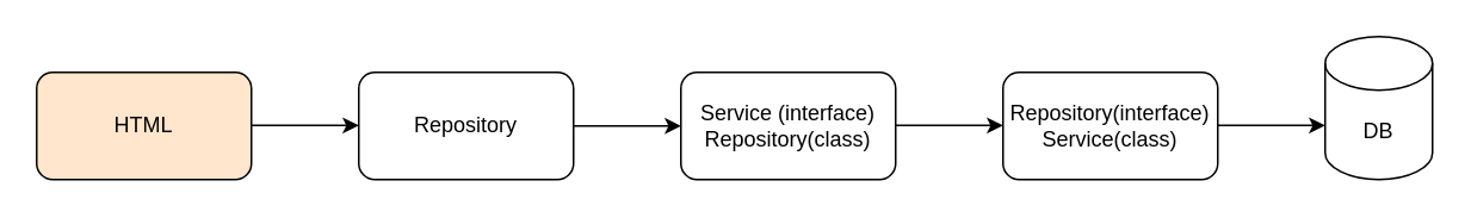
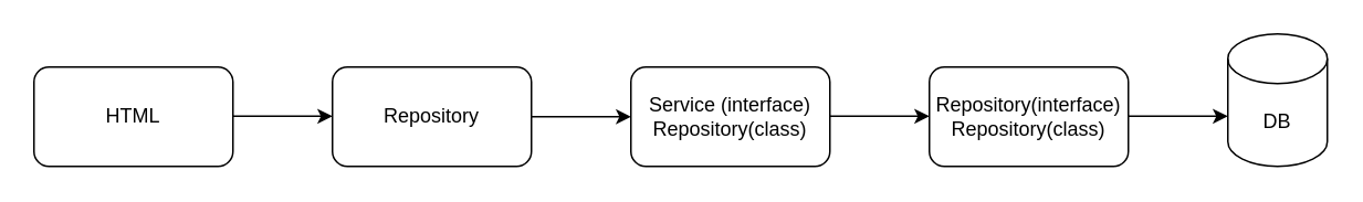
  <mxCell id="0" />
  <mxCell id="1" parent="0" />
  <mxCell id="2" value="Repository" style="rounded=1;whiteSpace=wrap;html=1;" vertex="1" parent="1"><mxGeometry x="200" y="40" width="120" height="60" as="geometry" /></mxCell>
  <mxCell id="3" value="Service&amp;nbsp;&lt;span style=&quot;background-color: initial;&quot;&gt;(interface)&lt;/span&gt;&lt;div&gt;&lt;span style=&quot;background-color: initial;&quot;&gt;Repository(class)&lt;/span&gt;&lt;/div&gt;" style="rounded=1;whiteSpace=wrap;html=1;" vertex="1" parent="1"><mxGeometry x="380" y="40" width="120" height="60" as="geometry" /></mxCell>
- <mxCell id="4" value="Repository(interface)&lt;div&gt;Service(class)&lt;/div&gt;" style="rounded=1;whiteSpace=wrap;html=1;" vertex="1" parent="1"><mxGeometry x="560" y="40" width="120" height="60" as="geometry" /></mxCell>
+ <mxCell id="4" value="Repository(interface)&lt;div&gt;Repository(class)&lt;/div&gt;" style="rounded=1;whiteSpace=wrap;html=1;" vertex="1" parent="1"><mxGeometry x="560" y="40" width="120" height="60" as="geometry" /></mxCell>
  <mxCell id="5" value="DB" style="shape=cylinder3;whiteSpace=wrap;html=1;boundedLbl=1;backgroundOutline=1;size=15;" vertex="1" parent="1"><mxGeometry x="740" y="20" width="60" height="80" as="geometry" /></mxCell>
  <mxCell id="6" value="" style="endArrow=classic;html=1;rounded=0;entryX=0;entryY=0.5;entryDx=0;entryDy=0;" edge="1" parent="1" target="3"><mxGeometry width="50" height="50" relative="1" as="geometry"><mxPoint x="320" y="70" as="sourcePoint" /><mxPoint x="370" y="20" as="targetPoint" /></mxGeometry></mxCell>
  <mxCell id="7" value="" style="endArrow=classic;html=1;rounded=0;entryX=0;entryY=0.5;entryDx=0;entryDy=0;" edge="1" parent="1"><mxGeometry width="50" height="50" relative="1" as="geometry"><mxPoint x="500" y="69.71" as="sourcePoint" /><mxPoint x="560" y="69.71" as="targetPoint" /></mxGeometry></mxCell>
  <mxCell id="8" value="" style="endArrow=classic;html=1;rounded=0;entryX=0;entryY=0.5;entryDx=0;entryDy=0;" edge="1" parent="1"><mxGeometry width="50" height="50" relative="1" as="geometry"><mxPoint x="680" y="69.71" as="sourcePoint" /><mxPoint x="740" y="69.71" as="targetPoint" /></mxGeometry></mxCell>
- <mxCell id="9" value="HTML" style="rounded=1;whiteSpace=wrap;html=1;fillColor=#ffe6cc;" vertex="1" parent="1"><mxGeometry x="20" y="40" width="120" height="60" as="geometry" /></mxCell>
+ <mxCell id="9" value="HTML" style="rounded=1;whiteSpace=wrap;html=1;" vertex="1" parent="1"><mxGeometry x="20" y="40" width="120" height="60" as="geometry" /></mxCell>
  <mxCell id="10" value="" style="endArrow=classic;html=1;rounded=0;entryX=0;entryY=0.5;entryDx=0;entryDy=0;" edge="1" parent="1"><mxGeometry width="50" height="50" relative="1" as="geometry"><mxPoint x="140" y="69.71" as="sourcePoint" /><mxPoint x="200" y="69.71" as="targetPoint" /></mxGeometry></mxCell>
